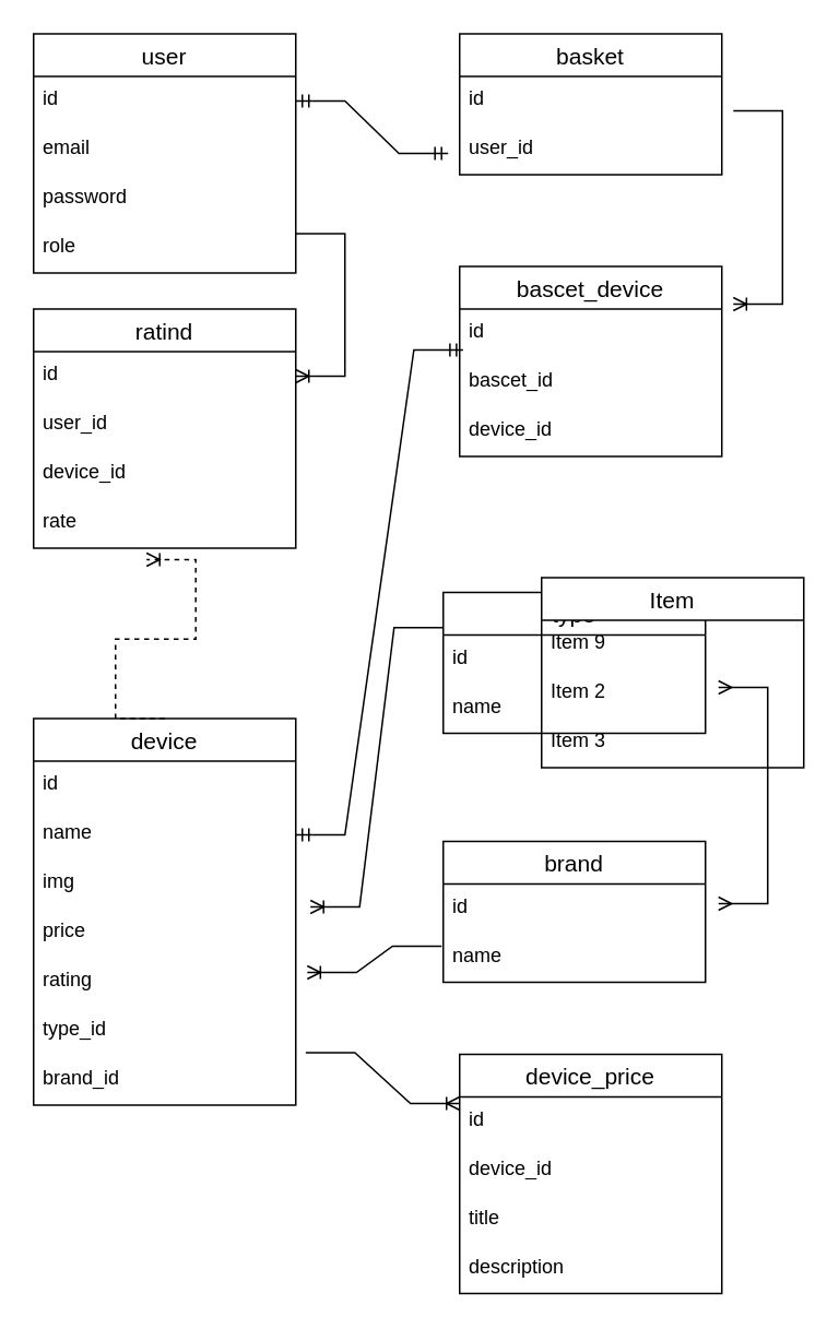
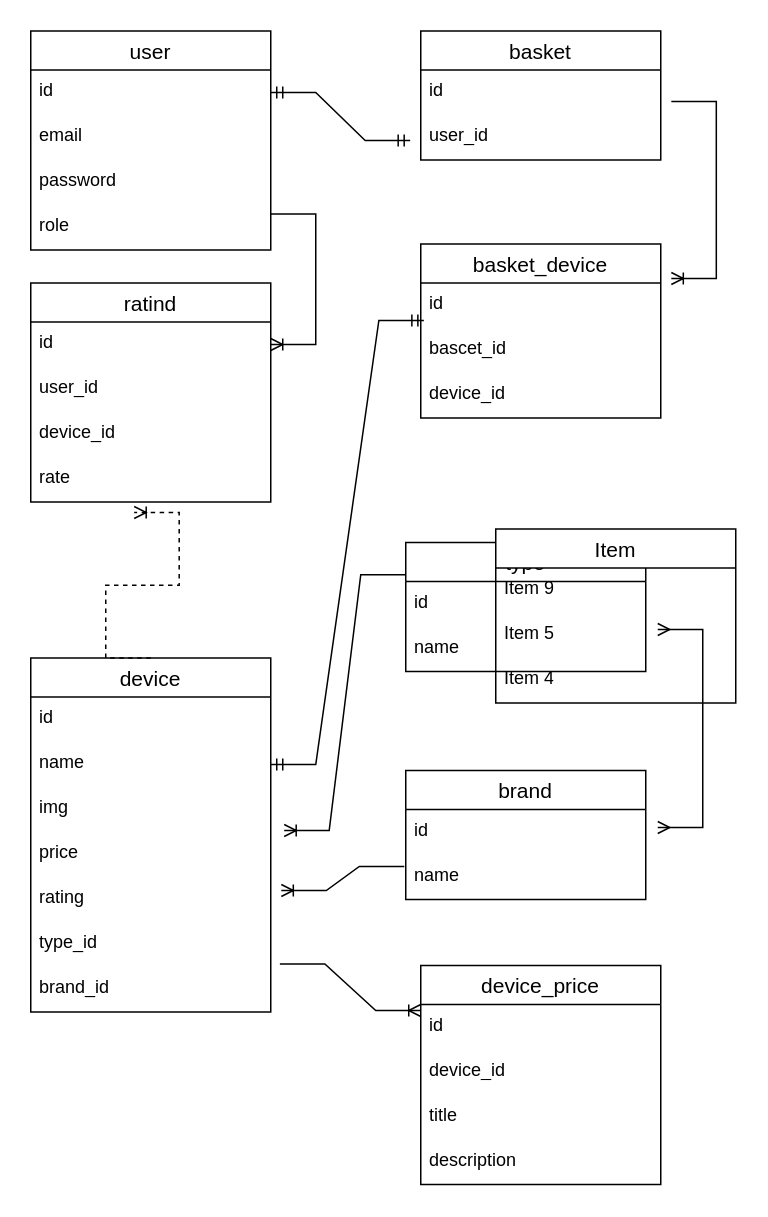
  <mxCell id="0" />
  <mxCell id="1" parent="0" />
  <mxCell id="2" value="user" style="swimlane;fontStyle=0;childLayout=stackLayout;horizontal=1;startSize=26;horizontalStack=0;resizeParent=1;resizeParentMax=0;resizeLast=0;collapsible=1;marginBottom=0;align=center;fontSize=14;" vertex="1" parent="1"><mxGeometry x="20" y="20" width="160" height="146" as="geometry" /></mxCell>
  <mxCell id="3" value="id" style="text;strokeColor=none;fillColor=none;spacingLeft=4;spacingRight=4;overflow=hidden;rotatable=0;points=[[0,0.5],[1,0.5]];portConstraint=eastwest;fontSize=12;whiteSpace=wrap;html=1;" vertex="1" parent="2"><mxGeometry y="26" width="160" height="30" as="geometry" /></mxCell>
  <mxCell id="4" value="email" style="text;strokeColor=none;fillColor=none;spacingLeft=4;spacingRight=4;overflow=hidden;rotatable=0;points=[[0,0.5],[1,0.5]];portConstraint=eastwest;fontSize=12;whiteSpace=wrap;html=1;" vertex="1" parent="2"><mxGeometry y="56" width="160" height="30" as="geometry" /></mxCell>
  <mxCell id="5" value="password" style="text;strokeColor=none;fillColor=none;spacingLeft=4;spacingRight=4;overflow=hidden;rotatable=0;points=[[0,0.5],[1,0.5]];portConstraint=eastwest;fontSize=12;whiteSpace=wrap;html=1;" vertex="1" parent="2"><mxGeometry y="86" width="160" height="30" as="geometry" /></mxCell>
  <mxCell id="6" value="role" style="text;strokeColor=none;fillColor=none;spacingLeft=4;spacingRight=4;overflow=hidden;rotatable=0;points=[[0,0.5],[1,0.5]];portConstraint=eastwest;fontSize=12;whiteSpace=wrap;html=1;" vertex="1" parent="2"><mxGeometry y="116" width="160" height="30" as="geometry" /></mxCell>
  <mxCell id="7" value="basket" style="swimlane;fontStyle=0;childLayout=stackLayout;horizontal=1;startSize=26;horizontalStack=0;resizeParent=1;resizeParentMax=0;resizeLast=0;collapsible=1;marginBottom=0;align=center;fontSize=14;" vertex="1" parent="1"><mxGeometry x="280" y="20" width="160" height="86" as="geometry" /></mxCell>
  <mxCell id="8" value="id" style="text;strokeColor=none;fillColor=none;spacingLeft=4;spacingRight=4;overflow=hidden;rotatable=0;points=[[0,0.5],[1,0.5]];portConstraint=eastwest;fontSize=12;whiteSpace=wrap;html=1;" vertex="1" parent="7"><mxGeometry y="26" width="160" height="30" as="geometry" /></mxCell>
  <mxCell id="9" value="user_id" style="text;strokeColor=none;fillColor=none;spacingLeft=4;spacingRight=4;overflow=hidden;rotatable=0;points=[[0,0.5],[1,0.5]];portConstraint=eastwest;fontSize=12;whiteSpace=wrap;html=1;" vertex="1" parent="7"><mxGeometry y="56" width="160" height="30" as="geometry" /></mxCell>
  <mxCell id="10" value="" style="edgeStyle=entityRelationEdgeStyle;fontSize=12;html=1;endArrow=ERmandOne;startArrow=ERmandOne;rounded=0;exitX=1;exitY=0.5;exitDx=0;exitDy=0;entryX=-0.044;entryY=0.567;entryDx=0;entryDy=0;entryPerimeter=0;" edge="1" parent="1" source="3" target="9"><mxGeometry width="100" height="100" relative="1" as="geometry"><mxPoint x="210" y="280" as="sourcePoint" /><mxPoint x="310" y="180" as="targetPoint" /></mxGeometry></mxCell>
  <mxCell id="11" value="device" style="swimlane;fontStyle=0;childLayout=stackLayout;horizontal=1;startSize=26;horizontalStack=0;resizeParent=1;resizeParentMax=0;resizeLast=0;collapsible=1;marginBottom=0;align=center;fontSize=14;" vertex="1" parent="1"><mxGeometry x="20" y="438" width="160" height="236" as="geometry" /></mxCell>
  <mxCell id="12" value="id" style="text;strokeColor=none;fillColor=none;spacingLeft=4;spacingRight=4;overflow=hidden;rotatable=0;points=[[0,0.5],[1,0.5]];portConstraint=eastwest;fontSize=12;whiteSpace=wrap;html=1;" vertex="1" parent="11"><mxGeometry y="26" width="160" height="30" as="geometry" /></mxCell>
  <mxCell id="13" value="name" style="text;strokeColor=none;fillColor=none;spacingLeft=4;spacingRight=4;overflow=hidden;rotatable=0;points=[[0,0.5],[1,0.5]];portConstraint=eastwest;fontSize=12;whiteSpace=wrap;html=1;" vertex="1" parent="11"><mxGeometry y="56" width="160" height="30" as="geometry" /></mxCell>
  <mxCell id="14" value="img" style="text;strokeColor=none;fillColor=none;spacingLeft=4;spacingRight=4;overflow=hidden;rotatable=0;points=[[0,0.5],[1,0.5]];portConstraint=eastwest;fontSize=12;whiteSpace=wrap;html=1;" vertex="1" parent="11"><mxGeometry y="86" width="160" height="30" as="geometry" /></mxCell>
  <mxCell id="15" value="price" style="text;strokeColor=none;fillColor=none;spacingLeft=4;spacingRight=4;overflow=hidden;rotatable=0;points=[[0,0.5],[1,0.5]];portConstraint=eastwest;fontSize=12;whiteSpace=wrap;html=1;" vertex="1" parent="11"><mxGeometry y="116" width="160" height="30" as="geometry" /></mxCell>
  <mxCell id="16" value="rating" style="text;strokeColor=none;fillColor=none;spacingLeft=4;spacingRight=4;overflow=hidden;rotatable=0;points=[[0,0.5],[1,0.5]];portConstraint=eastwest;fontSize=12;whiteSpace=wrap;html=1;" vertex="1" parent="11"><mxGeometry y="146" width="160" height="30" as="geometry" /></mxCell>
  <mxCell id="17" value="type_id" style="text;strokeColor=none;fillColor=none;spacingLeft=4;spacingRight=4;overflow=hidden;rotatable=0;points=[[0,0.5],[1,0.5]];portConstraint=eastwest;fontSize=12;whiteSpace=wrap;html=1;" vertex="1" parent="11"><mxGeometry y="176" width="160" height="30" as="geometry" /></mxCell>
  <mxCell id="18" value="brand_id" style="text;strokeColor=none;fillColor=none;spacingLeft=4;spacingRight=4;overflow=hidden;rotatable=0;points=[[0,0.5],[1,0.5]];portConstraint=eastwest;fontSize=12;whiteSpace=wrap;html=1;" vertex="1" parent="11"><mxGeometry y="206" width="160" height="30" as="geometry" /></mxCell>
  <mxCell id="19" value="type" style="swimlane;fontStyle=0;childLayout=stackLayout;horizontal=1;startSize=26;horizontalStack=0;resizeParent=1;resizeParentMax=0;resizeLast=0;collapsible=1;marginBottom=0;align=center;fontSize=14;" vertex="1" parent="1"><mxGeometry x="270" y="361" width="160" height="86" as="geometry" /></mxCell>
  <mxCell id="20" value="id" style="text;strokeColor=none;fillColor=none;spacingLeft=4;spacingRight=4;overflow=hidden;rotatable=0;points=[[0,0.5],[1,0.5]];portConstraint=eastwest;fontSize=12;whiteSpace=wrap;html=1;" vertex="1" parent="19"><mxGeometry y="26" width="160" height="30" as="geometry" /></mxCell>
  <mxCell id="21" value="name" style="text;strokeColor=none;fillColor=none;spacingLeft=4;spacingRight=4;overflow=hidden;rotatable=0;points=[[0,0.5],[1,0.5]];portConstraint=eastwest;fontSize=12;whiteSpace=wrap;html=1;" vertex="1" parent="19"><mxGeometry y="56" width="160" height="30" as="geometry" /></mxCell>
  <mxCell id="22" value="brand" style="swimlane;fontStyle=0;childLayout=stackLayout;horizontal=1;startSize=26;horizontalStack=0;resizeParent=1;resizeParentMax=0;resizeLast=0;collapsible=1;marginBottom=0;align=center;fontSize=14;" vertex="1" parent="1"><mxGeometry x="270" y="513" width="160" height="86" as="geometry" /></mxCell>
  <mxCell id="23" value="id" style="text;strokeColor=none;fillColor=none;spacingLeft=4;spacingRight=4;overflow=hidden;rotatable=0;points=[[0,0.5],[1,0.5]];portConstraint=eastwest;fontSize=12;whiteSpace=wrap;html=1;" vertex="1" parent="22"><mxGeometry y="26" width="160" height="30" as="geometry" /></mxCell>
  <mxCell id="24" value="name" style="text;strokeColor=none;fillColor=none;spacingLeft=4;spacingRight=4;overflow=hidden;rotatable=0;points=[[0,0.5],[1,0.5]];portConstraint=eastwest;fontSize=12;whiteSpace=wrap;html=1;" vertex="1" parent="22"><mxGeometry y="56" width="160" height="30" as="geometry" /></mxCell>
  <mxCell id="25" value="" style="edgeStyle=entityRelationEdgeStyle;fontSize=12;html=1;endArrow=ERoneToMany;rounded=0;exitX=-0.006;exitY=0.267;exitDx=0;exitDy=0;exitPerimeter=0;entryX=1.044;entryY=1.3;entryDx=0;entryDy=0;entryPerimeter=0;" edge="1" parent="1" source="24" target="15"><mxGeometry width="100" height="100" relative="1" as="geometry"><mxPoint x="100" y="803" as="sourcePoint" /><mxPoint x="200" y="703" as="targetPoint" /></mxGeometry></mxCell>
  <mxCell id="26" value="" style="edgeStyle=entityRelationEdgeStyle;fontSize=12;html=1;endArrow=ERoneToMany;rounded=0;exitX=0;exitY=0.25;exitDx=0;exitDy=0;entryX=1.056;entryY=0.967;entryDx=0;entryDy=0;entryPerimeter=0;" edge="1" parent="1" source="19" target="14"><mxGeometry width="100" height="100" relative="1" as="geometry"><mxPoint x="230" y="393" as="sourcePoint" /><mxPoint x="330" y="293" as="targetPoint" /></mxGeometry></mxCell>
  <mxCell id="27" value="" style="edgeStyle=entityRelationEdgeStyle;fontSize=12;html=1;endArrow=ERmany;startArrow=ERmany;rounded=0;exitX=1.05;exitY=0.4;exitDx=0;exitDy=0;entryX=1.05;entryY=0.067;entryDx=0;entryDy=0;entryPerimeter=0;exitPerimeter=0;" edge="1" parent="1" source="23" target="21"><mxGeometry width="100" height="100" relative="1" as="geometry"><mxPoint x="540" y="491" as="sourcePoint" /><mxPoint x="528" y="433" as="targetPoint" /></mxGeometry></mxCell>
  <mxCell id="28" value="device_price" style="swimlane;fontStyle=0;childLayout=stackLayout;horizontal=1;startSize=26;horizontalStack=0;resizeParent=1;resizeParentMax=0;resizeLast=0;collapsible=1;marginBottom=0;align=center;fontSize=14;" vertex="1" parent="1"><mxGeometry x="280" y="643" width="160" height="146" as="geometry" /></mxCell>
  <mxCell id="29" value="id" style="text;strokeColor=none;fillColor=none;spacingLeft=4;spacingRight=4;overflow=hidden;rotatable=0;points=[[0,0.5],[1,0.5]];portConstraint=eastwest;fontSize=12;whiteSpace=wrap;html=1;" vertex="1" parent="28"><mxGeometry y="26" width="160" height="30" as="geometry" /></mxCell>
  <mxCell id="30" value="device_id" style="text;strokeColor=none;fillColor=none;spacingLeft=4;spacingRight=4;overflow=hidden;rotatable=0;points=[[0,0.5],[1,0.5]];portConstraint=eastwest;fontSize=12;whiteSpace=wrap;html=1;" vertex="1" parent="28"><mxGeometry y="56" width="160" height="30" as="geometry" /></mxCell>
  <mxCell id="31" value="title" style="text;strokeColor=none;fillColor=none;spacingLeft=4;spacingRight=4;overflow=hidden;rotatable=0;points=[[0,0.5],[1,0.5]];portConstraint=eastwest;fontSize=12;whiteSpace=wrap;html=1;" vertex="1" parent="28"><mxGeometry y="86" width="160" height="30" as="geometry" /></mxCell>
  <mxCell id="32" value="description" style="text;strokeColor=none;fillColor=none;spacingLeft=4;spacingRight=4;overflow=hidden;rotatable=0;points=[[0,0.5],[1,0.5]];portConstraint=eastwest;fontSize=12;whiteSpace=wrap;html=1;" vertex="1" parent="28"><mxGeometry y="116" width="160" height="30" as="geometry" /></mxCell>
  <mxCell id="33" value="" style="edgeStyle=entityRelationEdgeStyle;fontSize=12;html=1;endArrow=ERoneToMany;rounded=0;exitX=1.038;exitY=-0.067;exitDx=0;exitDy=0;exitPerimeter=0;" edge="1" parent="1" source="18"><mxGeometry width="100" height="100" relative="1" as="geometry"><mxPoint x="180" y="673" as="sourcePoint" /><mxPoint x="280" y="673" as="targetPoint" /></mxGeometry></mxCell>
- <mxCell id="34" value="bascet_device" style="swimlane;fontStyle=0;childLayout=stackLayout;horizontal=1;startSize=26;horizontalStack=0;resizeParent=1;resizeParentMax=0;resizeLast=0;collapsible=1;marginBottom=0;align=center;fontSize=14;" vertex="1" parent="1"><mxGeometry x="280" y="162" width="160" height="116" as="geometry" /></mxCell>
+ <mxCell id="34" value="basket_device" style="swimlane;fontStyle=0;childLayout=stackLayout;horizontal=1;startSize=26;horizontalStack=0;resizeParent=1;resizeParentMax=0;resizeLast=0;collapsible=1;marginBottom=0;align=center;fontSize=14;" vertex="1" parent="1"><mxGeometry x="280" y="162" width="160" height="116" as="geometry" /></mxCell>
  <mxCell id="35" value="id" style="text;strokeColor=none;fillColor=none;spacingLeft=4;spacingRight=4;overflow=hidden;rotatable=0;points=[[0,0.5],[1,0.5]];portConstraint=eastwest;fontSize=12;whiteSpace=wrap;html=1;" vertex="1" parent="34"><mxGeometry y="26" width="160" height="30" as="geometry" /></mxCell>
  <mxCell id="36" value="bascet_id" style="text;strokeColor=none;fillColor=none;spacingLeft=4;spacingRight=4;overflow=hidden;rotatable=0;points=[[0,0.5],[1,0.5]];portConstraint=eastwest;fontSize=12;whiteSpace=wrap;html=1;" vertex="1" parent="34"><mxGeometry y="56" width="160" height="30" as="geometry" /></mxCell>
  <mxCell id="37" value="device_id" style="text;strokeColor=none;fillColor=none;spacingLeft=4;spacingRight=4;overflow=hidden;rotatable=0;points=[[0,0.5],[1,0.5]];portConstraint=eastwest;fontSize=12;whiteSpace=wrap;html=1;" vertex="1" parent="34"><mxGeometry y="86" width="160" height="30" as="geometry" /></mxCell>
  <mxCell id="38" value="" style="edgeStyle=entityRelationEdgeStyle;fontSize=12;html=1;endArrow=ERoneToMany;rounded=0;exitX=1.044;exitY=-0.3;exitDx=0;exitDy=0;exitPerimeter=0;entryX=1.044;entryY=-0.1;entryDx=0;entryDy=0;entryPerimeter=0;" edge="1" parent="1" source="9" target="35"><mxGeometry width="100" height="100" relative="1" as="geometry"><mxPoint x="470" y="202" as="sourcePoint" /><mxPoint x="570" y="102" as="targetPoint" /></mxGeometry></mxCell>
  <mxCell id="39" value="" style="edgeStyle=entityRelationEdgeStyle;fontSize=12;html=1;endArrow=ERmandOne;startArrow=ERmandOne;rounded=0;entryX=0.013;entryY=0.833;entryDx=0;entryDy=0;entryPerimeter=0;exitX=1;exitY=0.5;exitDx=0;exitDy=0;" edge="1" parent="1" source="13" target="35"><mxGeometry width="100" height="100" relative="1" as="geometry"><mxPoint x="150" y="322" as="sourcePoint" /><mxPoint x="250" y="222" as="targetPoint" /></mxGeometry></mxCell>
  <mxCell id="40" value="Item" style="swimlane;fontStyle=0;childLayout=stackLayout;horizontal=1;startSize=26;horizontalStack=0;resizeParent=1;resizeParentMax=0;resizeLast=0;collapsible=1;marginBottom=0;align=center;fontSize=14;" vertex="1" parent="1"><mxGeometry x="330" y="352" width="160" height="116" as="geometry" /></mxCell>
  <mxCell id="41" value="Item 9" style="text;strokeColor=none;fillColor=none;spacingLeft=4;spacingRight=4;overflow=hidden;rotatable=0;points=[[0,0.5],[1,0.5]];portConstraint=eastwest;fontSize=12;whiteSpace=wrap;html=1;" vertex="1" parent="40"><mxGeometry y="26" width="160" height="30" as="geometry" /></mxCell>
- <mxCell id="42" value="Item 2" style="text;strokeColor=none;fillColor=none;spacingLeft=4;spacingRight=4;overflow=hidden;rotatable=0;points=[[0,0.5],[1,0.5]];portConstraint=eastwest;fontSize=12;whiteSpace=wrap;html=1;" vertex="1" parent="40"><mxGeometry y="56" width="160" height="30" as="geometry" /></mxCell>
- <mxCell id="43" value="Item 3" style="text;strokeColor=none;fillColor=none;spacingLeft=4;spacingRight=4;overflow=hidden;rotatable=0;points=[[0,0.5],[1,0.5]];portConstraint=eastwest;fontSize=12;whiteSpace=wrap;html=1;" vertex="1" parent="40"><mxGeometry y="86" width="160" height="30" as="geometry" /></mxCell>
+ <mxCell id="42" value="Item 5" style="text;strokeColor=none;fillColor=none;spacingLeft=4;spacingRight=4;overflow=hidden;rotatable=0;points=[[0,0.5],[1,0.5]];portConstraint=eastwest;fontSize=12;whiteSpace=wrap;html=1;" vertex="1" parent="40"><mxGeometry y="56" width="160" height="30" as="geometry" /></mxCell>
+ <mxCell id="43" value="Item 4" style="text;strokeColor=none;fillColor=none;spacingLeft=4;spacingRight=4;overflow=hidden;rotatable=0;points=[[0,0.5],[1,0.5]];portConstraint=eastwest;fontSize=12;whiteSpace=wrap;html=1;" vertex="1" parent="40"><mxGeometry y="86" width="160" height="30" as="geometry" /></mxCell>
  <mxCell id="44" value="ratind" style="swimlane;fontStyle=0;childLayout=stackLayout;horizontal=1;startSize=26;horizontalStack=0;resizeParent=1;resizeParentMax=0;resizeLast=0;collapsible=1;marginBottom=0;align=center;fontSize=14;" vertex="1" parent="1"><mxGeometry x="20" y="188" width="160" height="146" as="geometry" /></mxCell>
  <mxCell id="45" value="id" style="text;strokeColor=none;fillColor=none;spacingLeft=4;spacingRight=4;overflow=hidden;rotatable=0;points=[[0,0.5],[1,0.5]];portConstraint=eastwest;fontSize=12;whiteSpace=wrap;html=1;" vertex="1" parent="44"><mxGeometry y="26" width="160" height="30" as="geometry" /></mxCell>
  <mxCell id="46" value="user_id" style="text;strokeColor=none;fillColor=none;spacingLeft=4;spacingRight=4;overflow=hidden;rotatable=0;points=[[0,0.5],[1,0.5]];portConstraint=eastwest;fontSize=12;whiteSpace=wrap;html=1;" vertex="1" parent="44"><mxGeometry y="56" width="160" height="30" as="geometry" /></mxCell>
  <mxCell id="47" value="device_id" style="text;strokeColor=none;fillColor=none;spacingLeft=4;spacingRight=4;overflow=hidden;rotatable=0;points=[[0,0.5],[1,0.5]];portConstraint=eastwest;fontSize=12;whiteSpace=wrap;html=1;" vertex="1" parent="44"><mxGeometry y="86" width="160" height="30" as="geometry" /></mxCell>
  <mxCell id="48" value="rate" style="text;strokeColor=none;fillColor=none;spacingLeft=4;spacingRight=4;overflow=hidden;rotatable=0;points=[[0,0.5],[1,0.5]];portConstraint=eastwest;fontSize=12;whiteSpace=wrap;html=1;" vertex="1" parent="44"><mxGeometry y="116" width="160" height="30" as="geometry" /></mxCell>
  <mxCell id="49" value="" style="edgeStyle=entityRelationEdgeStyle;fontSize=12;html=1;endArrow=ERoneToMany;rounded=0;entryX=1;entryY=0.5;entryDx=0;entryDy=0;" edge="1" parent="1" target="45"><mxGeometry width="100" height="100" relative="1" as="geometry"><mxPoint x="180" y="142" as="sourcePoint" /><mxPoint x="280" y="42" as="targetPoint" /></mxGeometry></mxCell>
  <mxCell id="50" value="" style="edgeStyle=entityRelationEdgeStyle;fontSize=12;html=1;endArrow=ERoneToMany;rounded=0;entryX=0.431;entryY=1.233;entryDx=0;entryDy=0;entryPerimeter=0;exitX=0.5;exitY=0;exitDx=0;exitDy=0;dashed=1;" edge="1" parent="1" source="11" target="48"><mxGeometry width="100" height="100" relative="1" as="geometry"><mxPoint x="160" y="362" as="sourcePoint" /><mxPoint x="220" y="282" as="targetPoint" /><Array as="points"><mxPoint x="208.96" y="319.01" /><mxPoint x="218.96" y="329.01" /><mxPoint x="218.96" y="329.01" /></Array></mxGeometry></mxCell>
